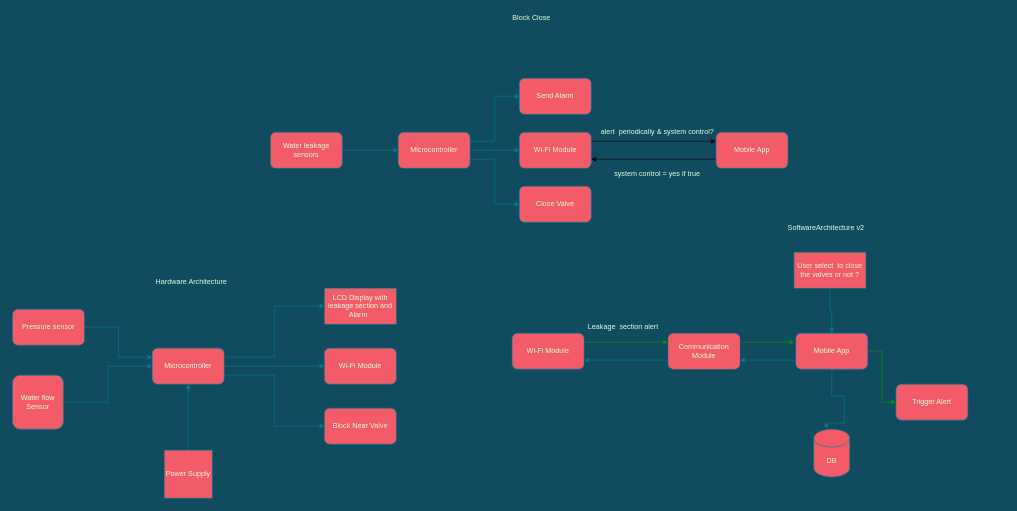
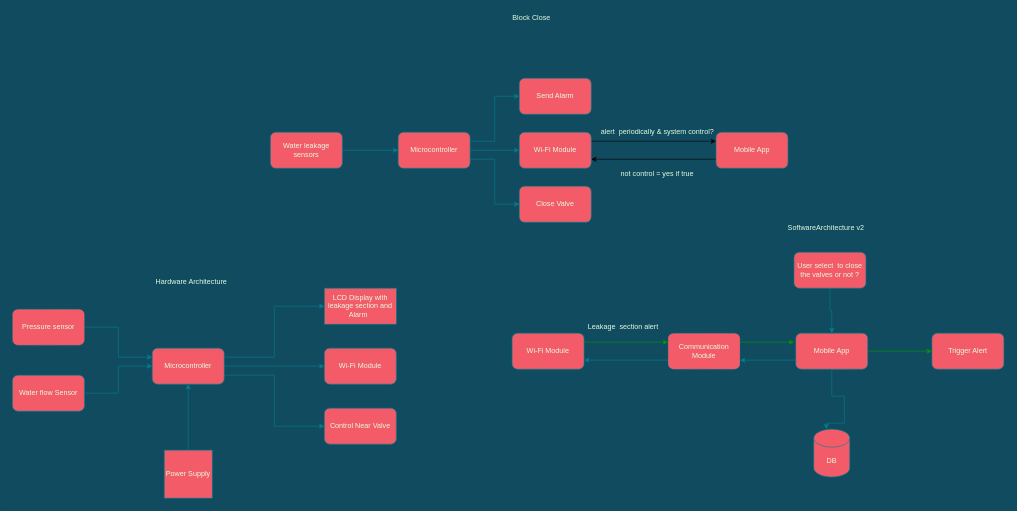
  <mxCell id="0" />
  <mxCell id="1" parent="0" />
  <mxCell id="2" style="edgeStyle=orthogonalEdgeStyle;rounded=0;orthogonalLoop=1;jettySize=auto;html=1;exitX=1;exitY=0.25;exitDx=0;exitDy=0;entryX=0;entryY=0.25;entryDx=0;entryDy=0;" parent="1" source="3" target="10" edge="1"><mxGeometry relative="1" as="geometry" /></mxCell>
  <mxCell id="3" value=" Wi-Fi Module" style="rounded=1;whiteSpace=wrap;html=1;fillColor=#F45B69;strokeColor=#028090;fontColor=#E4FDE1;" parent="1" vertex="1"><mxGeometry x="865" y="220" width="120" height="60" as="geometry" /></mxCell>
  <mxCell id="4" value="Close Valve" style="rounded=1;whiteSpace=wrap;html=1;fillColor=#F45B69;strokeColor=#028090;fontColor=#E4FDE1;" parent="1" vertex="1"><mxGeometry x="865" y="310" width="120" height="60" as="geometry" /></mxCell>
  <mxCell id="5" style="edgeStyle=orthogonalEdgeStyle;rounded=0;orthogonalLoop=1;jettySize=auto;html=1;exitX=1;exitY=0.75;exitDx=0;exitDy=0;entryX=0;entryY=0.5;entryDx=0;entryDy=0;labelBackgroundColor=#114B5F;strokeColor=#028090;fontColor=#E4FDE1;" parent="1" source="8" target="4" edge="1"><mxGeometry relative="1" as="geometry" /></mxCell>
  <mxCell id="6" style="edgeStyle=orthogonalEdgeStyle;rounded=0;orthogonalLoop=1;jettySize=auto;html=1;exitX=1;exitY=0.25;exitDx=0;exitDy=0;entryX=0;entryY=0.5;entryDx=0;entryDy=0;labelBackgroundColor=#114B5F;strokeColor=#028090;fontColor=#E4FDE1;" parent="1" source="8" target="14" edge="1"><mxGeometry relative="1" as="geometry" /></mxCell>
  <mxCell id="7" style="edgeStyle=orthogonalEdgeStyle;rounded=0;orthogonalLoop=1;jettySize=auto;html=1;entryX=0;entryY=0.5;entryDx=0;entryDy=0;labelBackgroundColor=#114B5F;strokeColor=#028090;fontColor=#E4FDE1;" parent="1" source="8" target="3" edge="1"><mxGeometry relative="1" as="geometry" /></mxCell>
  <mxCell id="8" value="Microcontroller" style="rounded=1;whiteSpace=wrap;html=1;fillColor=#F45B69;strokeColor=#028090;fontColor=#E4FDE1;" parent="1" vertex="1"><mxGeometry x="663" y="220" width="120" height="60" as="geometry" /></mxCell>
  <mxCell id="9" style="edgeStyle=orthogonalEdgeStyle;rounded=0;orthogonalLoop=1;jettySize=auto;html=1;exitX=0;exitY=0.75;exitDx=0;exitDy=0;entryX=1;entryY=0.75;entryDx=0;entryDy=0;" parent="1" source="10" target="3" edge="1"><mxGeometry relative="1" as="geometry" /></mxCell>
  <mxCell id="10" value=" Mobile App" style="rounded=1;whiteSpace=wrap;html=1;fillColor=#F45B69;strokeColor=#028090;fontColor=#E4FDE1;" parent="1" vertex="1"><mxGeometry x="1193" y="220" width="120" height="60" as="geometry" /></mxCell>
  <mxCell id="11" value="Block Close" style="text;html=1;align=center;verticalAlign=middle;resizable=0;points=[];autosize=1;fontColor=#E4FDE1;" parent="1" vertex="1"><mxGeometry x="840" y="20" width="90" height="20" as="geometry" /></mxCell>
  <mxCell id="12" style="edgeStyle=orthogonalEdgeStyle;rounded=0;orthogonalLoop=1;jettySize=auto;html=1;entryX=0;entryY=0.5;entryDx=0;entryDy=0;labelBackgroundColor=#114B5F;strokeColor=#028090;fontColor=#E4FDE1;" parent="1" source="13" target="8" edge="1"><mxGeometry relative="1" as="geometry" /></mxCell>
  <mxCell id="13" value="Water leakage sensors" style="rounded=1;whiteSpace=wrap;html=1;fillColor=#F45B69;strokeColor=#028090;fontColor=#E4FDE1;" parent="1" vertex="1"><mxGeometry y="220" width="120" height="60" as="geometry" x="450" /></mxCell>
  <mxCell id="14" value=" Send Alarm" style="rounded=1;whiteSpace=wrap;html=1;fillColor=#F45B69;strokeColor=#028090;fontColor=#E4FDE1;" parent="1" vertex="1"><mxGeometry x="865" y="130" width="120" height="60" as="geometry" /></mxCell>
  <mxCell id="15" style="edgeStyle=orthogonalEdgeStyle;rounded=0;orthogonalLoop=1;jettySize=auto;html=1;exitX=1;exitY=0.25;exitDx=0;exitDy=0;entryX=0;entryY=0.5;entryDx=0;entryDy=0;labelBackgroundColor=#114B5F;strokeColor=#028090;fontColor=#E4FDE1;" parent="1" source="18" target="24" edge="1"><mxGeometry relative="1" as="geometry" /></mxCell>
  <mxCell id="16" style="edgeStyle=orthogonalEdgeStyle;rounded=0;orthogonalLoop=1;jettySize=auto;html=1;labelBackgroundColor=#114B5F;strokeColor=#028090;fontColor=#E4FDE1;" parent="1" source="18" target="25" edge="1"><mxGeometry relative="1" as="geometry" /></mxCell>
  <mxCell id="17" style="edgeStyle=orthogonalEdgeStyle;rounded=0;orthogonalLoop=1;jettySize=auto;html=1;exitX=1;exitY=0.75;exitDx=0;exitDy=0;entryX=0;entryY=0.5;entryDx=0;entryDy=0;labelBackgroundColor=#114B5F;strokeColor=#028090;fontColor=#E4FDE1;" parent="1" source="18" target="23" edge="1"><mxGeometry relative="1" as="geometry" /></mxCell>
  <mxCell id="18" value="Microcontroller" style="rounded=1;whiteSpace=wrap;html=1;fillColor=#F45B69;strokeColor=#028090;fontColor=#E4FDE1;" parent="1" vertex="1"><mxGeometry x="253" y="580" width="120" height="60" as="geometry" /></mxCell>
  <mxCell id="19" style="edgeStyle=orthogonalEdgeStyle;rounded=0;orthogonalLoop=1;jettySize=auto;html=1;entryX=0;entryY=0.25;entryDx=0;entryDy=0;labelBackgroundColor=#114B5F;strokeColor=#028090;fontColor=#E4FDE1;" parent="1" source="20" target="18" edge="1"><mxGeometry relative="1" as="geometry" /></mxCell>
- <mxCell id="20" value="Pressure sensor" style="rounded=1;whiteSpace=wrap;html=1;fillColor=#F45B69;strokeColor=#028090;fontColor=#E4FDE1;" parent="1" vertex="1"><mxGeometry x="20" y="515" width="120" height="60" as="geometry" /></mxCell>
+ <mxCell id="20" value="Pressure sensor" style="rounded=1;whiteSpace=wrap;html=1;fillColor=#F45B69;strokeColor=#028090;fontColor=#E4FDE1;dashed=1;" parent="1" vertex="1"><mxGeometry x="20" y="515" width="120" height="60" as="geometry" /></mxCell>
  <mxCell id="21" style="edgeStyle=orthogonalEdgeStyle;rounded=0;orthogonalLoop=1;jettySize=auto;html=1;entryX=0;entryY=0.5;entryDx=0;entryDy=0;labelBackgroundColor=#114B5F;strokeColor=#028090;fontColor=#E4FDE1;" parent="1" source="22" target="18" edge="1"><mxGeometry relative="1" as="geometry" /></mxCell>
- <mxCell id="22" value="Water flow Sensor" style="rounded=1;whiteSpace=wrap;html=1;fillColor=#F45B69;strokeColor=#028090;fontColor=#E4FDE1;" parent="1" vertex="1"><mxGeometry x="20" y="625" width="85" height="90" as="geometry" /></mxCell>
- <mxCell id="23" value="Block Near Valve" style="rounded=1;whiteSpace=wrap;html=1;fillColor=#F45B69;strokeColor=#028090;fontColor=#E4FDE1;" parent="1" vertex="1"><mxGeometry x="540" y="680" width="120" height="60" as="geometry" /></mxCell>
+ <mxCell id="22" value="Water flow Sensor" style="rounded=1;whiteSpace=wrap;html=1;fillColor=#F45B69;strokeColor=#028090;fontColor=#E4FDE1;" parent="1" vertex="1"><mxGeometry x="20" y="625" width="120" height="60" as="geometry" /></mxCell>
+ <mxCell id="23" value="Control Near Valve" style="rounded=1;whiteSpace=wrap;html=1;fillColor=#F45B69;strokeColor=#028090;fontColor=#E4FDE1;" parent="1" vertex="1"><mxGeometry x="540" y="680" width="120" height="60" as="geometry" /></mxCell>
  <mxCell id="24" value="LCD Display with leakage section and Alarm&amp;nbsp;&amp;nbsp;" style="whiteSpace=wrap;html=1;fillColor=#F45B69;strokeColor=#028090;fontColor=#E4FDE1;rounded=0;" parent="1" vertex="1"><mxGeometry x="540" y="480" width="120" height="60" as="geometry" /></mxCell>
  <mxCell id="25" value="&lt;span&gt;Wi-Fi Module&lt;/span&gt;" style="rounded=1;whiteSpace=wrap;html=1;fillColor=#F45B69;strokeColor=#028090;fontColor=#E4FDE1;" parent="1" vertex="1"><mxGeometry x="540" y="580" width="120" height="60" as="geometry" /></mxCell>
  <mxCell id="26" style="edgeStyle=orthogonalEdgeStyle;rounded=0;orthogonalLoop=1;jettySize=auto;html=1;entryX=0.5;entryY=1;entryDx=0;entryDy=0;labelBackgroundColor=#114B5F;strokeColor=#028090;fontColor=#E4FDE1;" parent="1" source="27" target="18" edge="1"><mxGeometry relative="1" as="geometry" /></mxCell>
  <mxCell id="27" value="Power Supply" style="whiteSpace=wrap;html=1;aspect=fixed;fillColor=#F45B69;strokeColor=#028090;fontColor=#E4FDE1;" parent="1" vertex="1"><mxGeometry x="273" y="750" width="80" height="80" as="geometry" /></mxCell>
  <mxCell id="28" value="Hardware Architecture" style="text;html=1;align=center;verticalAlign=middle;resizable=0;points=[];autosize=1;fontColor=#E4FDE1;" parent="1" vertex="1"><mxGeometry x="253" y="460" width="130" height="20" as="geometry" /></mxCell>
  <mxCell id="29" style="edgeStyle=orthogonalEdgeStyle;rounded=0;orthogonalLoop=1;jettySize=auto;html=1;exitX=1;exitY=0.25;exitDx=0;exitDy=0;entryX=0;entryY=0.25;entryDx=0;entryDy=0;labelBackgroundColor=#114B5F;fontColor=#E4FDE1;strokeColor=#009900;" parent="1" source="30" target="36" edge="1"><mxGeometry relative="1" as="geometry" /></mxCell>
  <mxCell id="30" value="Wi-Fi Module" style="rounded=1;whiteSpace=wrap;html=1;fillColor=#F45B69;strokeColor=#028090;fontColor=#E4FDE1;" parent="1" vertex="1"><mxGeometry x="853" y="555" width="120" height="60" as="geometry" /></mxCell>
  <mxCell id="31" style="edgeStyle=orthogonalEdgeStyle;rounded=0;orthogonalLoop=1;jettySize=auto;html=1;exitX=0;exitY=0.75;exitDx=0;exitDy=0;entryX=1;entryY=0.75;entryDx=0;entryDy=0;labelBackgroundColor=#114B5F;strokeColor=#028090;fontColor=#E4FDE1;" parent="1" source="34" target="36" edge="1"><mxGeometry relative="1" as="geometry" /></mxCell>
  <mxCell id="32" style="edgeStyle=orthogonalEdgeStyle;rounded=0;orthogonalLoop=1;jettySize=auto;html=1;exitX=0.75;exitY=1;exitDx=0;exitDy=0;entryX=0.35;entryY=0;entryDx=0;entryDy=0;entryPerimeter=0;labelBackgroundColor=#114B5F;strokeColor=#028090;fontColor=#E4FDE1;" parent="1" source="34" target="37" edge="1"><mxGeometry relative="1" as="geometry"><Array as="points"><mxPoint x="1386" y="615" /><mxPoint x="1386" y="660" /><mxPoint x="1407" y="660" /><mxPoint x="1407" y="705" /></Array></mxGeometry></mxCell>
  <mxCell id="33" style="edgeStyle=orthogonalEdgeStyle;rounded=0;orthogonalLoop=1;jettySize=auto;html=1;entryX=0;entryY=0.5;entryDx=0;entryDy=0;labelBackgroundColor=#114B5F;strokeColor=#009900;fontColor=#E4FDE1;" parent="1" source="34" target="38" edge="1"><mxGeometry relative="1" as="geometry" /></mxCell>
  <mxCell id="34" value="Mobile App" style="rounded=1;whiteSpace=wrap;html=1;fillColor=#F45B69;strokeColor=#028090;fontColor=#E4FDE1;" parent="1" vertex="1"><mxGeometry x="1326" y="555" width="120" height="60" as="geometry" /></mxCell>
  <mxCell id="35" style="edgeStyle=orthogonalEdgeStyle;rounded=0;orthogonalLoop=1;jettySize=auto;html=1;exitX=0;exitY=0.75;exitDx=0;exitDy=0;entryX=1;entryY=0.75;entryDx=0;entryDy=0;labelBackgroundColor=#114B5F;strokeColor=#028090;fontColor=#E4FDE1;" parent="1" source="36" target="30" edge="1"><mxGeometry relative="1" as="geometry" /></mxCell>
  <mxCell id="36" value="Communication Module" style="rounded=1;whiteSpace=wrap;html=1;fillColor=#F45B69;strokeColor=#028090;fontColor=#E4FDE1;dashed=1;" parent="1" vertex="1"><mxGeometry x="1113" y="555" width="120" height="60" as="geometry" /></mxCell>
  <mxCell id="37" value="DB" style="shape=cylinder3;whiteSpace=wrap;html=1;boundedLbl=1;backgroundOutline=1;size=15;fillColor=#F45B69;strokeColor=#028090;fontColor=#E4FDE1;" parent="1" vertex="1"><mxGeometry x="1356" y="715" width="60" height="80" as="geometry" /></mxCell>
- <mxCell id="38" value="Trigger Alert" style="rounded=1;whiteSpace=wrap;html=1;fillColor=#F45B69;strokeColor=#028090;fontColor=#E4FDE1;" parent="1" vertex="1"><mxGeometry x="1493" y="640" width="120" height="60" as="geometry" /></mxCell>
+ <mxCell id="38" value="Trigger Alert" style="rounded=1;whiteSpace=wrap;html=1;fillColor=#F45B69;strokeColor=#028090;fontColor=#E4FDE1;" parent="1" vertex="1"><mxGeometry x="1553" y="555" width="120" height="60" as="geometry" /></mxCell>
  <mxCell id="39" value="SoftwareArchitecture v2" style="text;html=1;align=center;verticalAlign=middle;resizable=0;points=[];autosize=1;fontColor=#E4FDE1;" parent="1" vertex="1"><mxGeometry x="1306" y="370" width="140" height="20" as="geometry" /></mxCell>
  <mxCell id="40" value="alert&amp;nbsp; periodically &amp;amp; system control?" style="text;html=1;align=center;verticalAlign=middle;resizable=0;points=[];autosize=1;fontColor=#E4FDE1;" parent="1" vertex="1"><mxGeometry x="995" y="210" width="200" height="20" as="geometry" /></mxCell>
- <mxCell id="41" value="&amp;nbsp;system control = yes if true" style="text;html=1;align=center;verticalAlign=middle;resizable=0;points=[];autosize=1;fontColor=#E4FDE1;" parent="1" vertex="1"><mxGeometry x="1013" y="280" width="160" height="20" as="geometry" /></mxCell>
+ <mxCell id="41" value="&amp;nbsp;not control = yes if true" style="text;html=1;align=center;verticalAlign=middle;resizable=0;points=[];autosize=1;fontColor=#E4FDE1;" parent="1" vertex="1"><mxGeometry x="1013" y="280" width="160" height="20" as="geometry" /></mxCell>
  <mxCell id="42" style="edgeStyle=orthogonalEdgeStyle;rounded=0;orthogonalLoop=1;jettySize=auto;html=1;exitX=1;exitY=0.25;exitDx=0;exitDy=0;labelBackgroundColor=#114B5F;fontColor=#E4FDE1;strokeColor=#009900;" parent="1" source="36" edge="1"><mxGeometry relative="1" as="geometry"><mxPoint x="1253" y="570" as="sourcePoint" /><mxPoint x="1323" y="570" as="targetPoint" /></mxGeometry></mxCell>
  <mxCell id="43" value="Leakage&amp;nbsp; section alert" style="text;html=1;align=center;verticalAlign=middle;resizable=0;points=[];autosize=1;fontColor=#E4FDE1;" parent="1" vertex="1"><mxGeometry x="973" y="535" width="130" height="20" as="geometry" /></mxCell>
  <mxCell id="44" style="edgeStyle=orthogonalEdgeStyle;rounded=0;orthogonalLoop=1;jettySize=auto;html=1;entryX=0.5;entryY=0;entryDx=0;entryDy=0;strokeColor=#028090;fontColor=#E4FDE1;labelBackgroundColor=#114B5F;" parent="1" source="45" target="34" edge="1"><mxGeometry relative="1" as="geometry" /></mxCell>
- <mxCell id="45" value="User select&amp;nbsp; to close the valves or not ?" style="whiteSpace=wrap;html=1;fillColor=#F45B69;strokeColor=#028090;fontColor=#E4FDE1;rounded=0;" parent="1" vertex="1"><mxGeometry x="1323" y="420" width="120" height="60" as="geometry" /></mxCell>
+ <mxCell id="45" value="User select&amp;nbsp; to close the valves or not ?" style="rounded=1;whiteSpace=wrap;html=1;fillColor=#F45B69;strokeColor=#028090;fontColor=#E4FDE1;" parent="1" vertex="1"><mxGeometry x="1323" y="420" width="120" height="60" as="geometry" /></mxCell>
